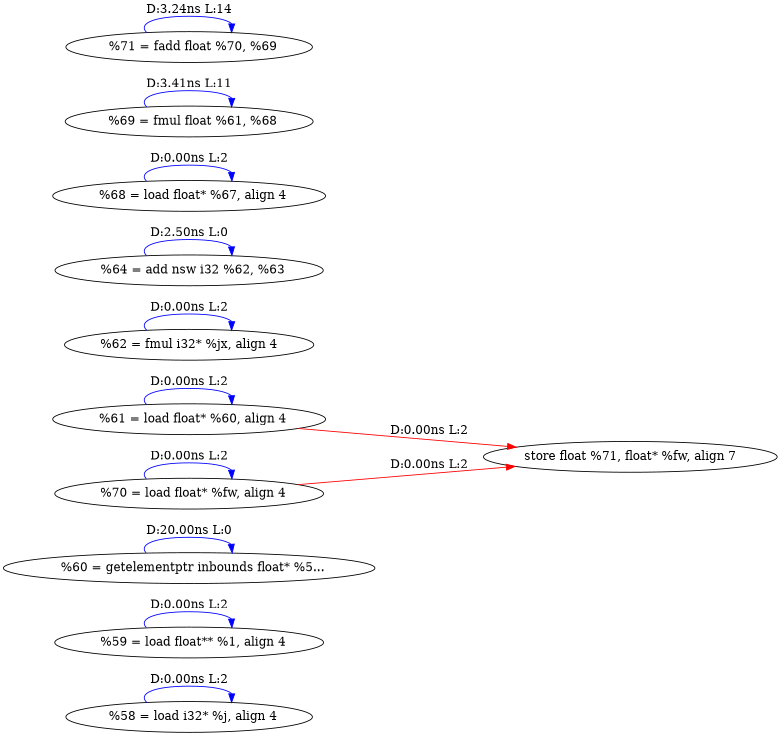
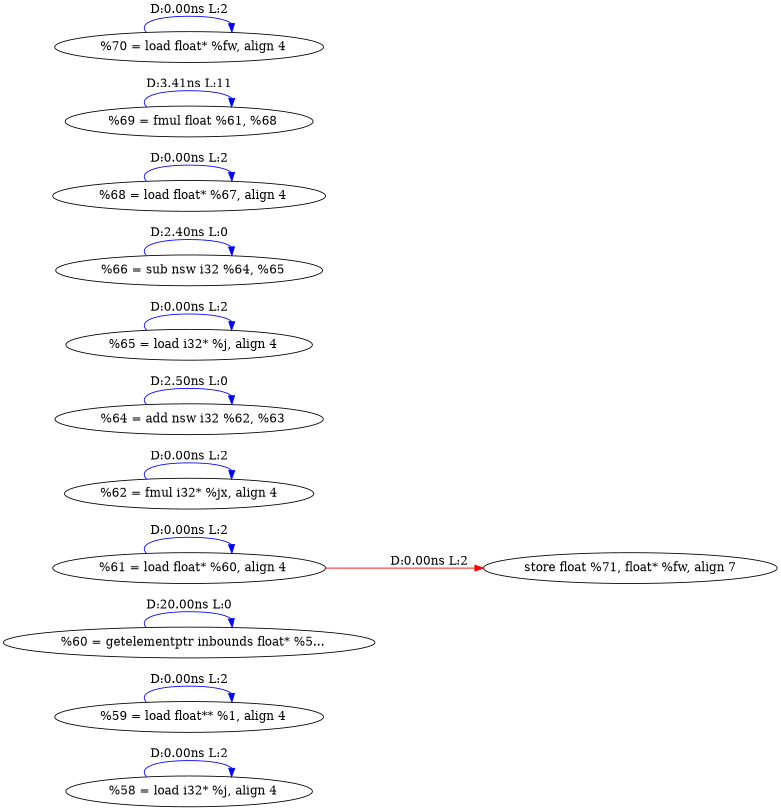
  digraph {
    rankdir=LR
    edge [color=blue]
    n1 [label="  %58 = load i32* %j, align 4"]
    n2 [label="  %59 = load float** %1, align 4"]
    n3 [label="  %60 = getelementptr inbounds float* %5..."]
    n4 [label="  %61 = load float* %60, align 4"]
    n5 [label="store float %71, float* %fw, align 7"]
    n6 [label="%62 = fmul i32* %jx, align 4"]
    n7 [label="  %64 = add nsw i32 %62, %63"]
+   n8 [label="  %65 = load i32* %j, align 4"]
+   n9 [label="  %66 = sub nsw i32 %64, %65"]
    n10 [label="  %68 = load float* %67, align 4"]
    n11 [label="  %69 = fmul float %61, %68"]
    n12 [label="  %70 = load float* %fw, align 4"]
-   n13 [label="  %71 = fadd float %70, %69"]
    n1 -> n1 [label="D:0.00ns L:2"]
    n2 -> n2 [label="D:0.00ns L:2"]
    n3 -> n3 [label="D:20.00ns L:0"]
    n4 -> n4 [label="D:0.00ns L:2"]
    n4 -> n5 [color=red label="D:0.00ns L:2"]
    n6 -> n6 [label="D:0.00ns L:2"]
    n7 -> n7 [label="D:2.50ns L:0"]
+   n8 -> n8 [label="D:0.00ns L:2"]
+   n9 -> n9 [label="D:2.40ns L:0"]
    n10 -> n10 [label="D:0.00ns L:2"]
    n11 -> n11 [label="D:3.41ns L:11"]
-   n12 -> n5 [color=red label="D:0.00ns L:2"]
    n12 -> n12 [label="D:0.00ns L:2"]
-   n13 -> n13 [label="D:3.24ns L:14"]
  }
